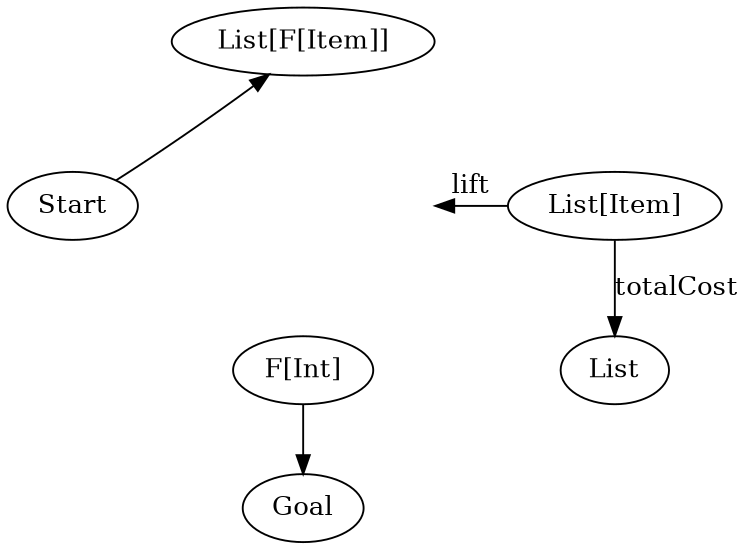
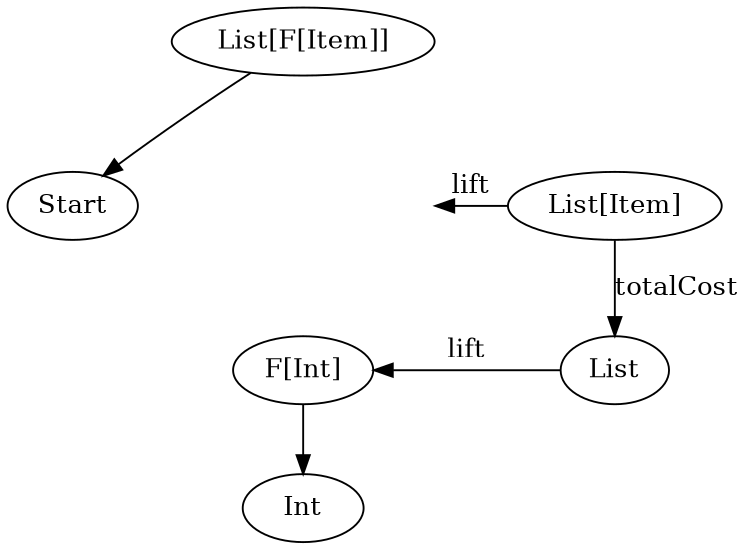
  digraph {
    node [group=upper]
    n1 [label="F[Int]"]
    n2 [group=lower label=List]
    n3 [label="F[List[Item]]" style=invis]
    n4 [group=lower label="List[Item]"]
-   Goal [group=""]
+   Goal [label=Int group=""]
    Start [group=""]
    n7 [label="List[F[Item]]"]
    subgraph sub_1 {
      rank=same
      n1
      n2
    }
    subgraph sub_2 {
      rank=same
      n3
      n4
    }
+   n1 -> n2 [dir=back label=lift]
    n1 -> Goal
    n3 -> n1 [label="totalCost.lift" style=invis]
    n3 -> n4 [dir=back label=lift]
    n4 -> n2 [label=totalCost]
-   Start -> n7
+   n7 -> Start
    n7 -> n3 [label=flip style=invis]
  }
